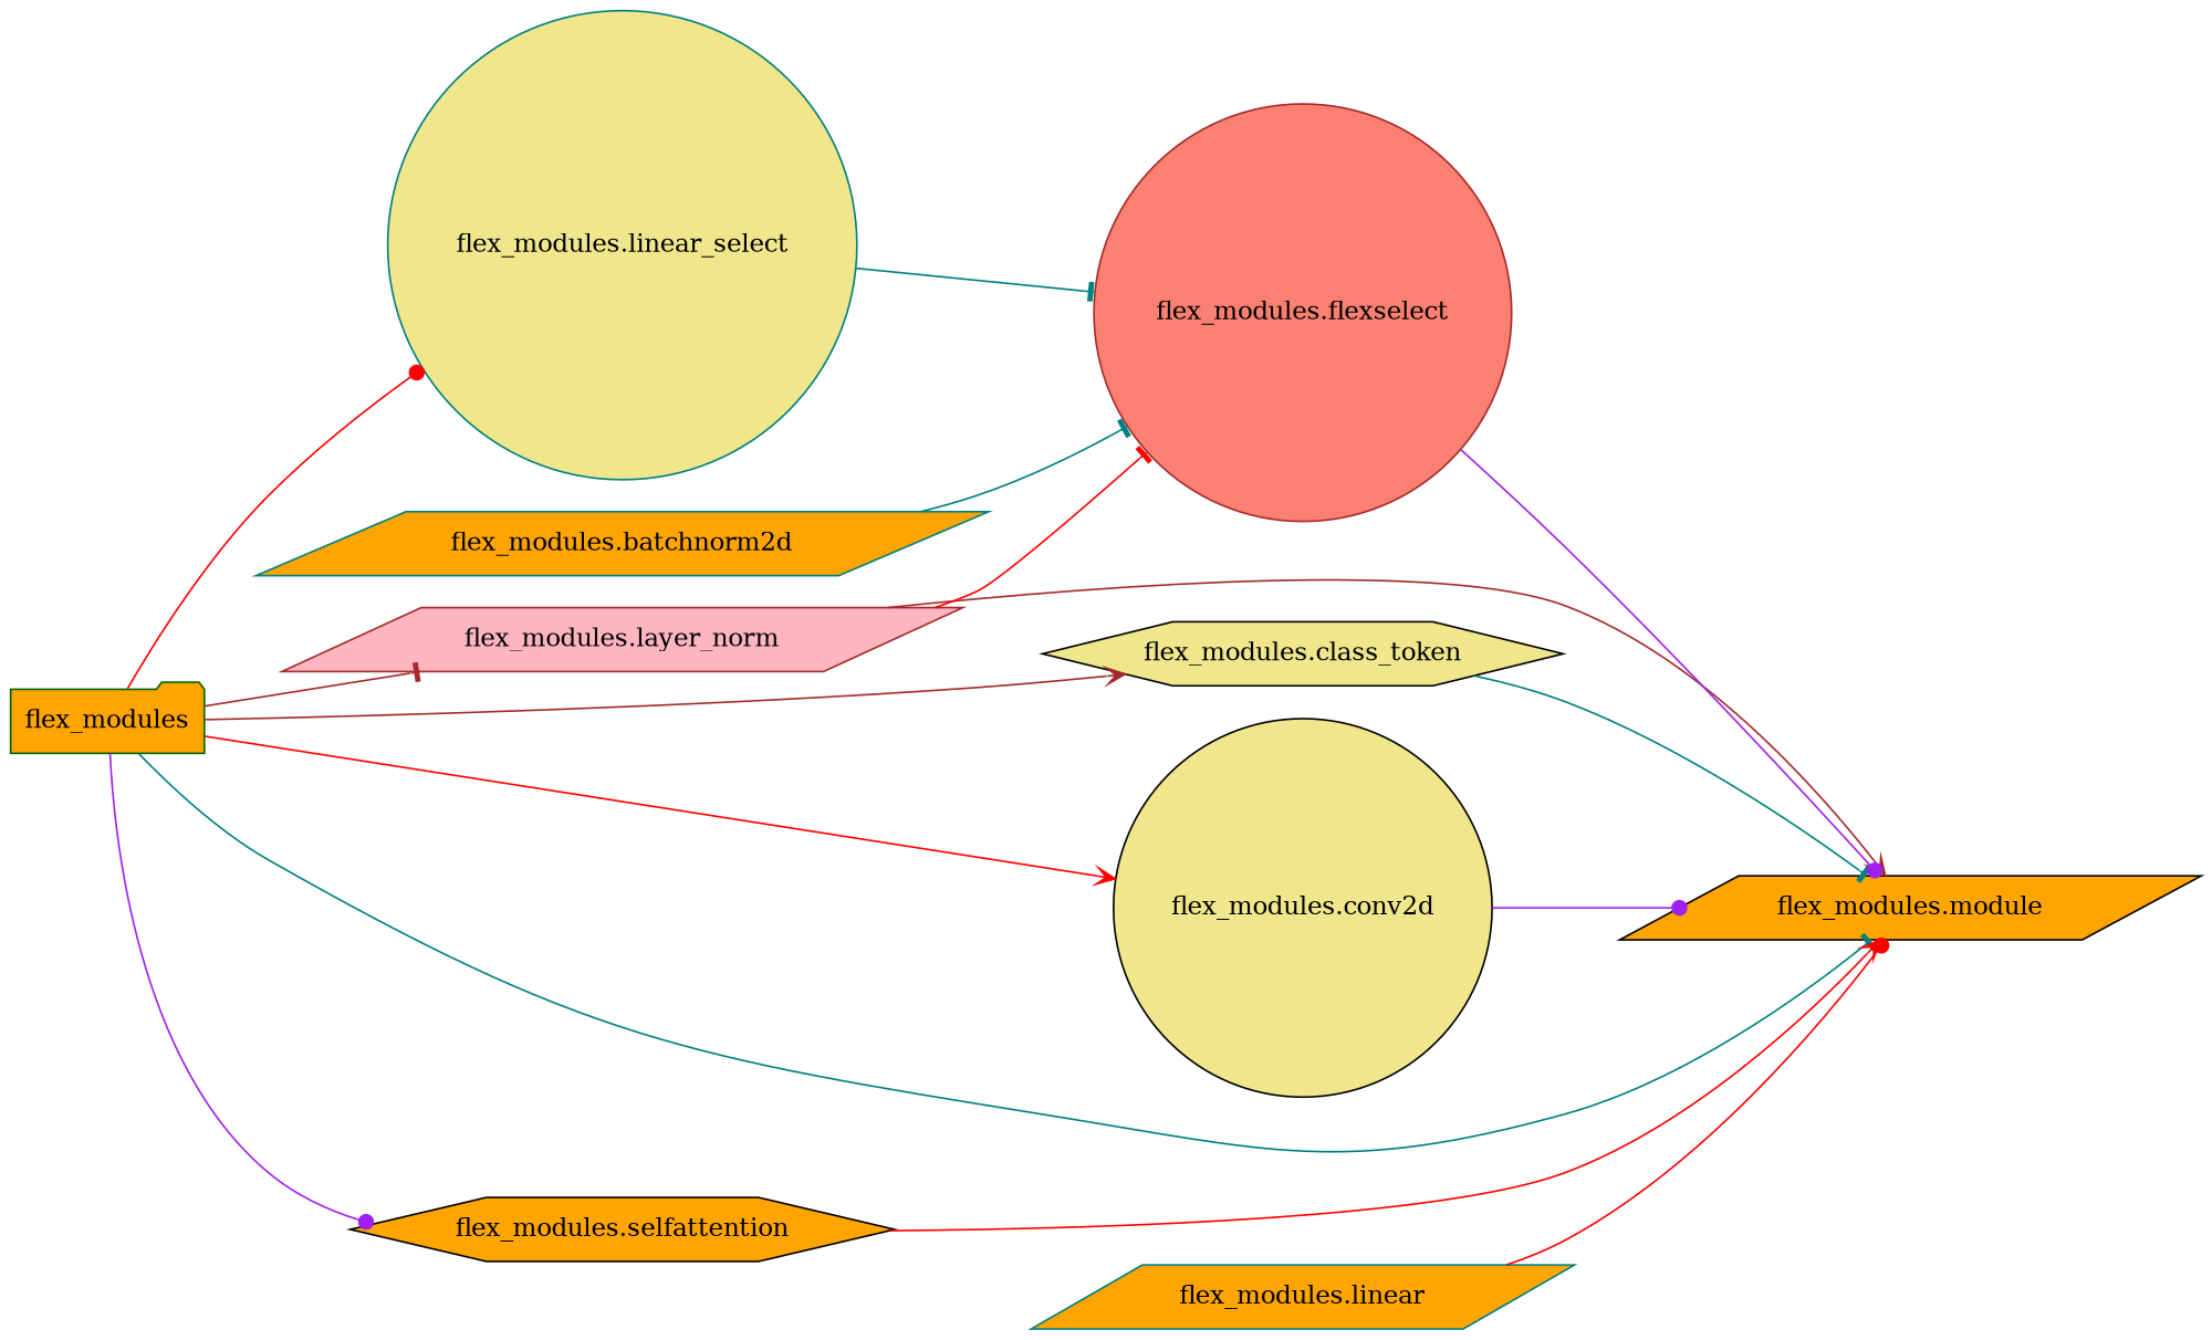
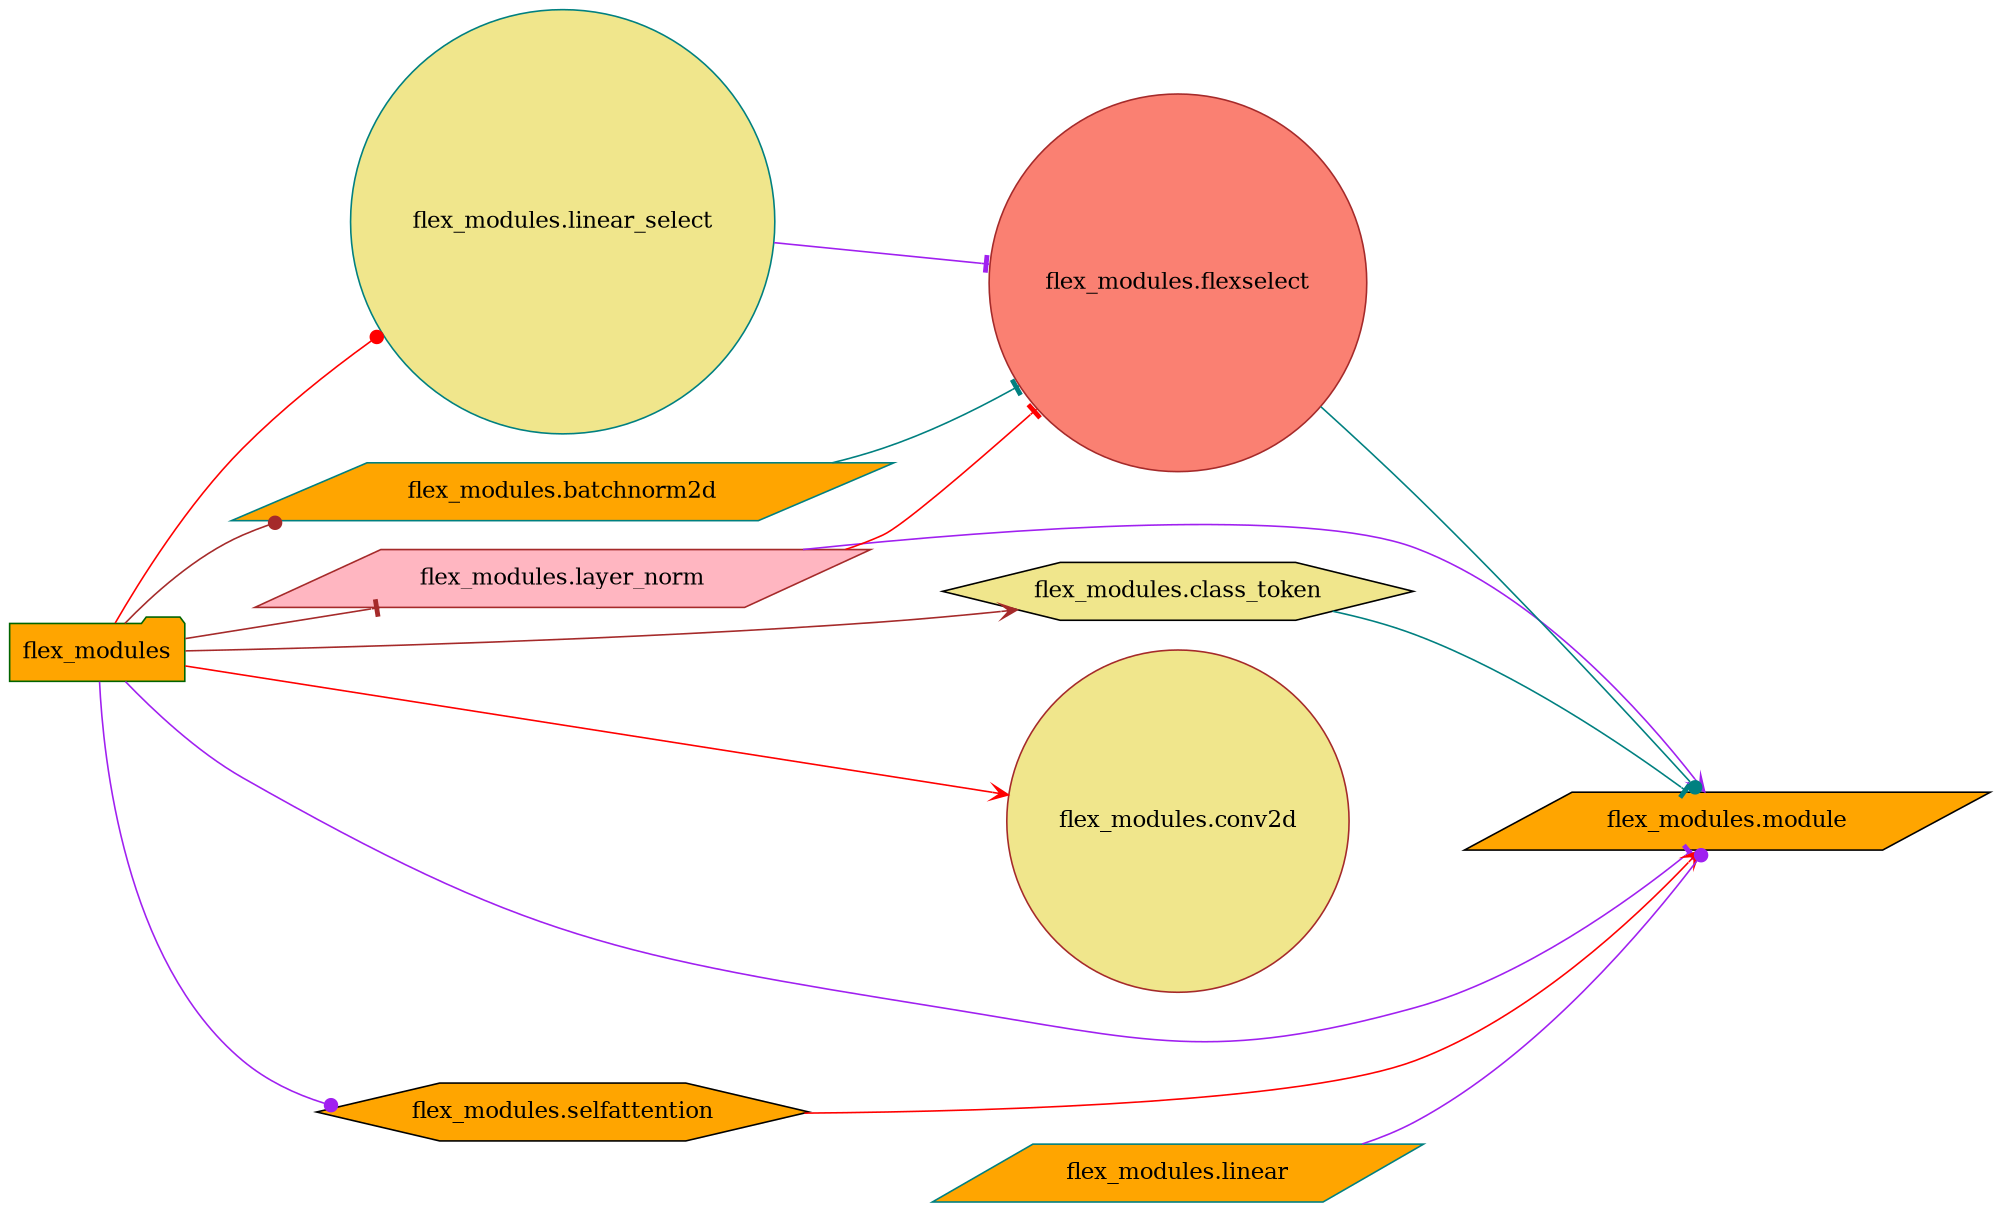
  digraph {
    rankdir=LR
    node [color=black fillcolor=orange shape=parallelogram style="solid,filled"]
    edge [arrowhead=dot arrowtail=none color=red]
    n1 [color=darkgreen label=flex_modules shape=folder]
    n2 [color=teal label="flex_modules.batchnorm2d"]
    n3 [fillcolor=khaki label="flex_modules.class_token" shape=hexagon]
-   n4 [fillcolor=khaki label="flex_modules.conv2d" shape=circle]
+   n4 [color=brown fillcolor=khaki label="flex_modules.conv2d" shape=circle]
    n5 [color=brown fillcolor=lightpink label="flex_modules.layer_norm"]
    n6 [color=teal fillcolor=khaki label="flex_modules.linear_select" shape=circle]
    n7 [label="flex_modules.module"]
    n8 [label="flex_modules.selfattention" shape=hexagon]
    n9 [color=brown fillcolor=salmon label="flex_modules.flexselect" shape=circle]
    n10 [color=teal label="flex_modules.linear"]
+   n1 -> n2 [color=brown]
    n1 -> n3 [arrowhead=vee color=brown]
    n1 -> n4 [arrowhead=vee]
    n1 -> n5 [arrowhead=tee color=brown]
    n1 -> n6
-   n1 -> n7 [arrowhead=tee color=teal]
+   n1 -> n7 [arrowhead=tee color=purple]
    n1 -> n8 [color=purple]
    n2 -> n9 [arrowhead=tee color=teal]
    n3 -> n7 [arrowhead=tee color=teal]
-   n4 -> n7 [color=purple]
-   n5 -> n7 [arrowhead=vee color=brown]
+   n5 -> n7 [arrowhead=vee color=purple]
    n5 -> n9 [arrowhead=tee]
-   n6 -> n9 [arrowhead=tee color=teal]
+   n6 -> n9 [arrowhead=tee color=purple]
    n8 -> n7 [arrowhead=vee]
-   n9 -> n7 [color=purple]
-   n10 -> n7
+   n9 -> n7 [color=teal]
+   n10 -> n7 [color=purple]
  }
